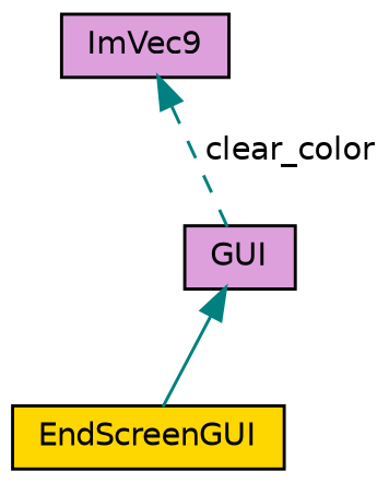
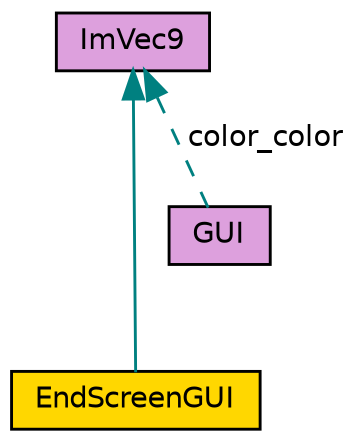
  digraph {
    node [color=black fillcolor=plum fontname=Helvetica fontsize=10 shape=record style=filled]
    edge [color=teal dir=back fontname=Helvetica fontsize=10 labelfontname=Helvetica labelfontsize=10]
    n1 [fillcolor=gold fontcolor=black height=0.2 label=EndScreenGUI width=0.4]
    n2 [height=0.2 label=GUI width=0.4]
    n3 [height=0.2 label=ImVec9 width=0.4]
-   n2 -> n1 [style=solid]
-   n3 -> n2 [label=" clear_color" style=dashed]
+   n3 -> n1 [style=solid]
+   n3 -> n2 [label=" color_color" style=dashed]
  }
